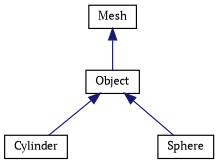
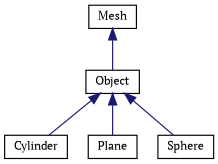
  digraph {
    fontname="PT Serif"
    rankdir=TB
    node [color=black fillcolor=white fontname="PT Serif" fontsize=10 shape=record style=filled]
    edge [color=midnightblue dir=back fontname="PT Serif" fontsize=10 labelfontname=Helvetica labelfontsize=10 style=solid]
    n1 [height=0.2 label=Object width=0.4]
    n2 [height=0.2 label=Cylinder width=0.4]
+   n3 [height=0.2 label=Plane width=0.4]
    n4 [height=0.2 label=Sphere width=0.4]
    n5 [height=0.2 label=Mesh width=0.4]
    n1 -> n2
+   n1 -> n3
    n1 -> n4
    n5 -> n1
  }
